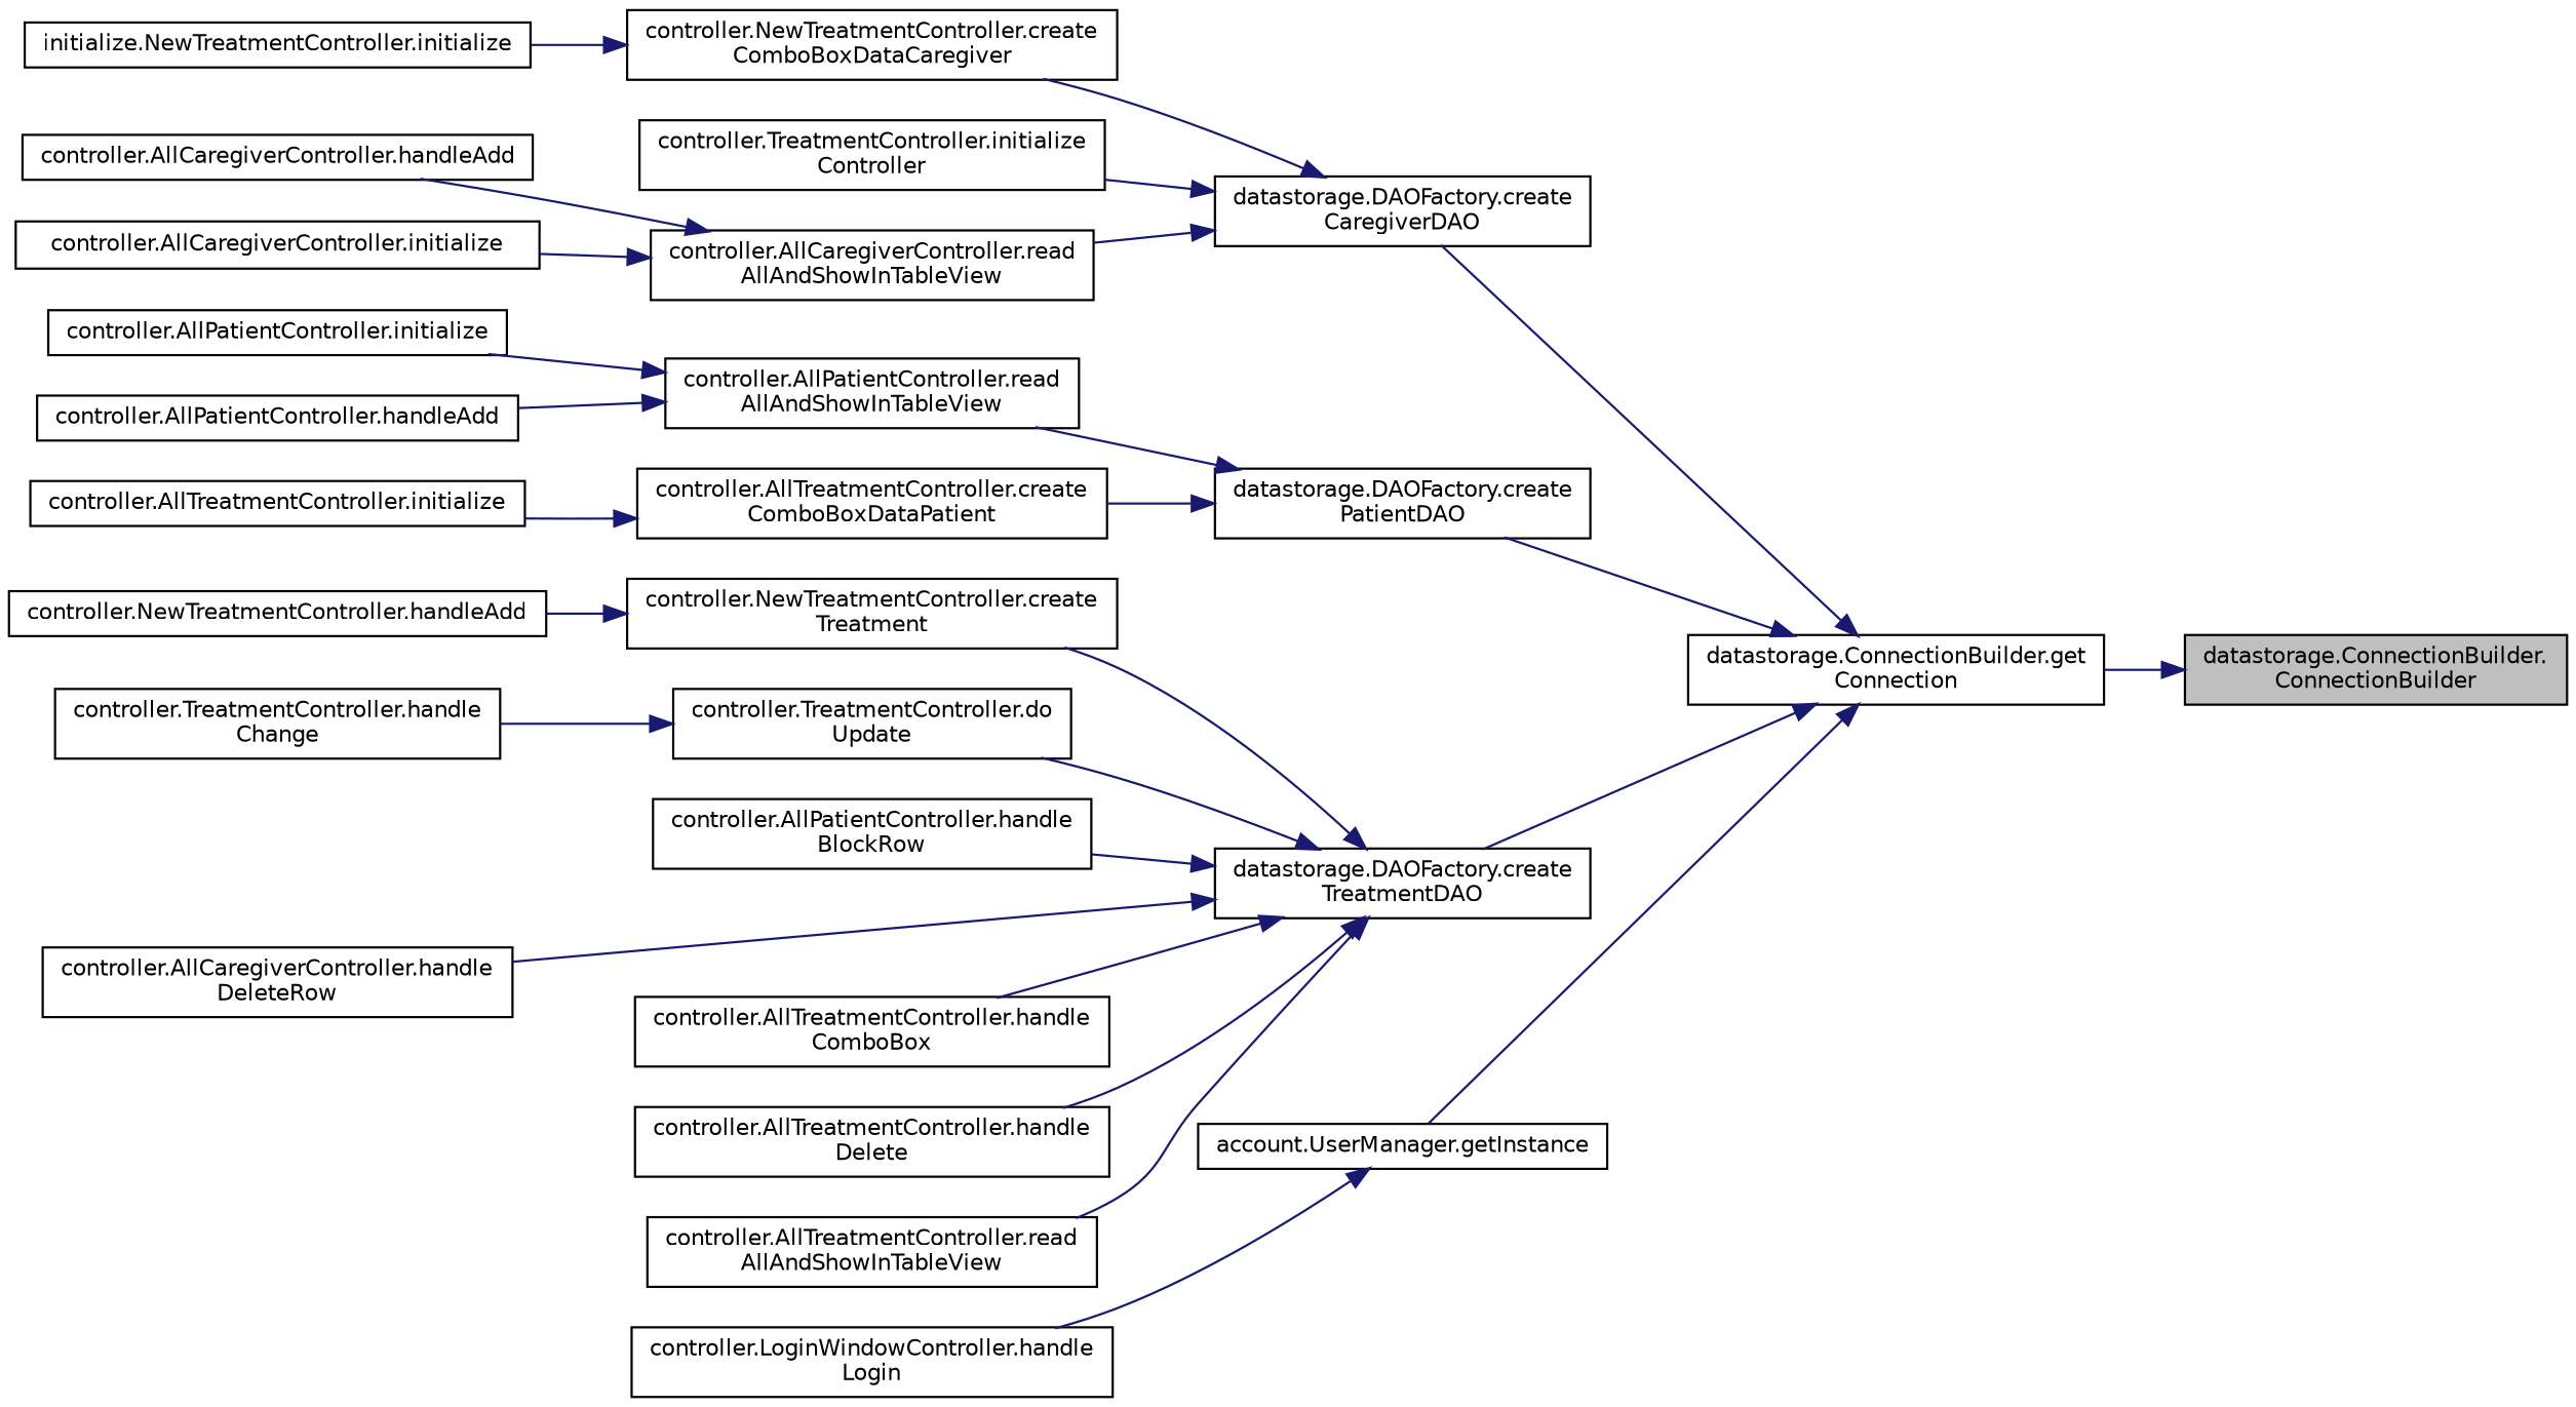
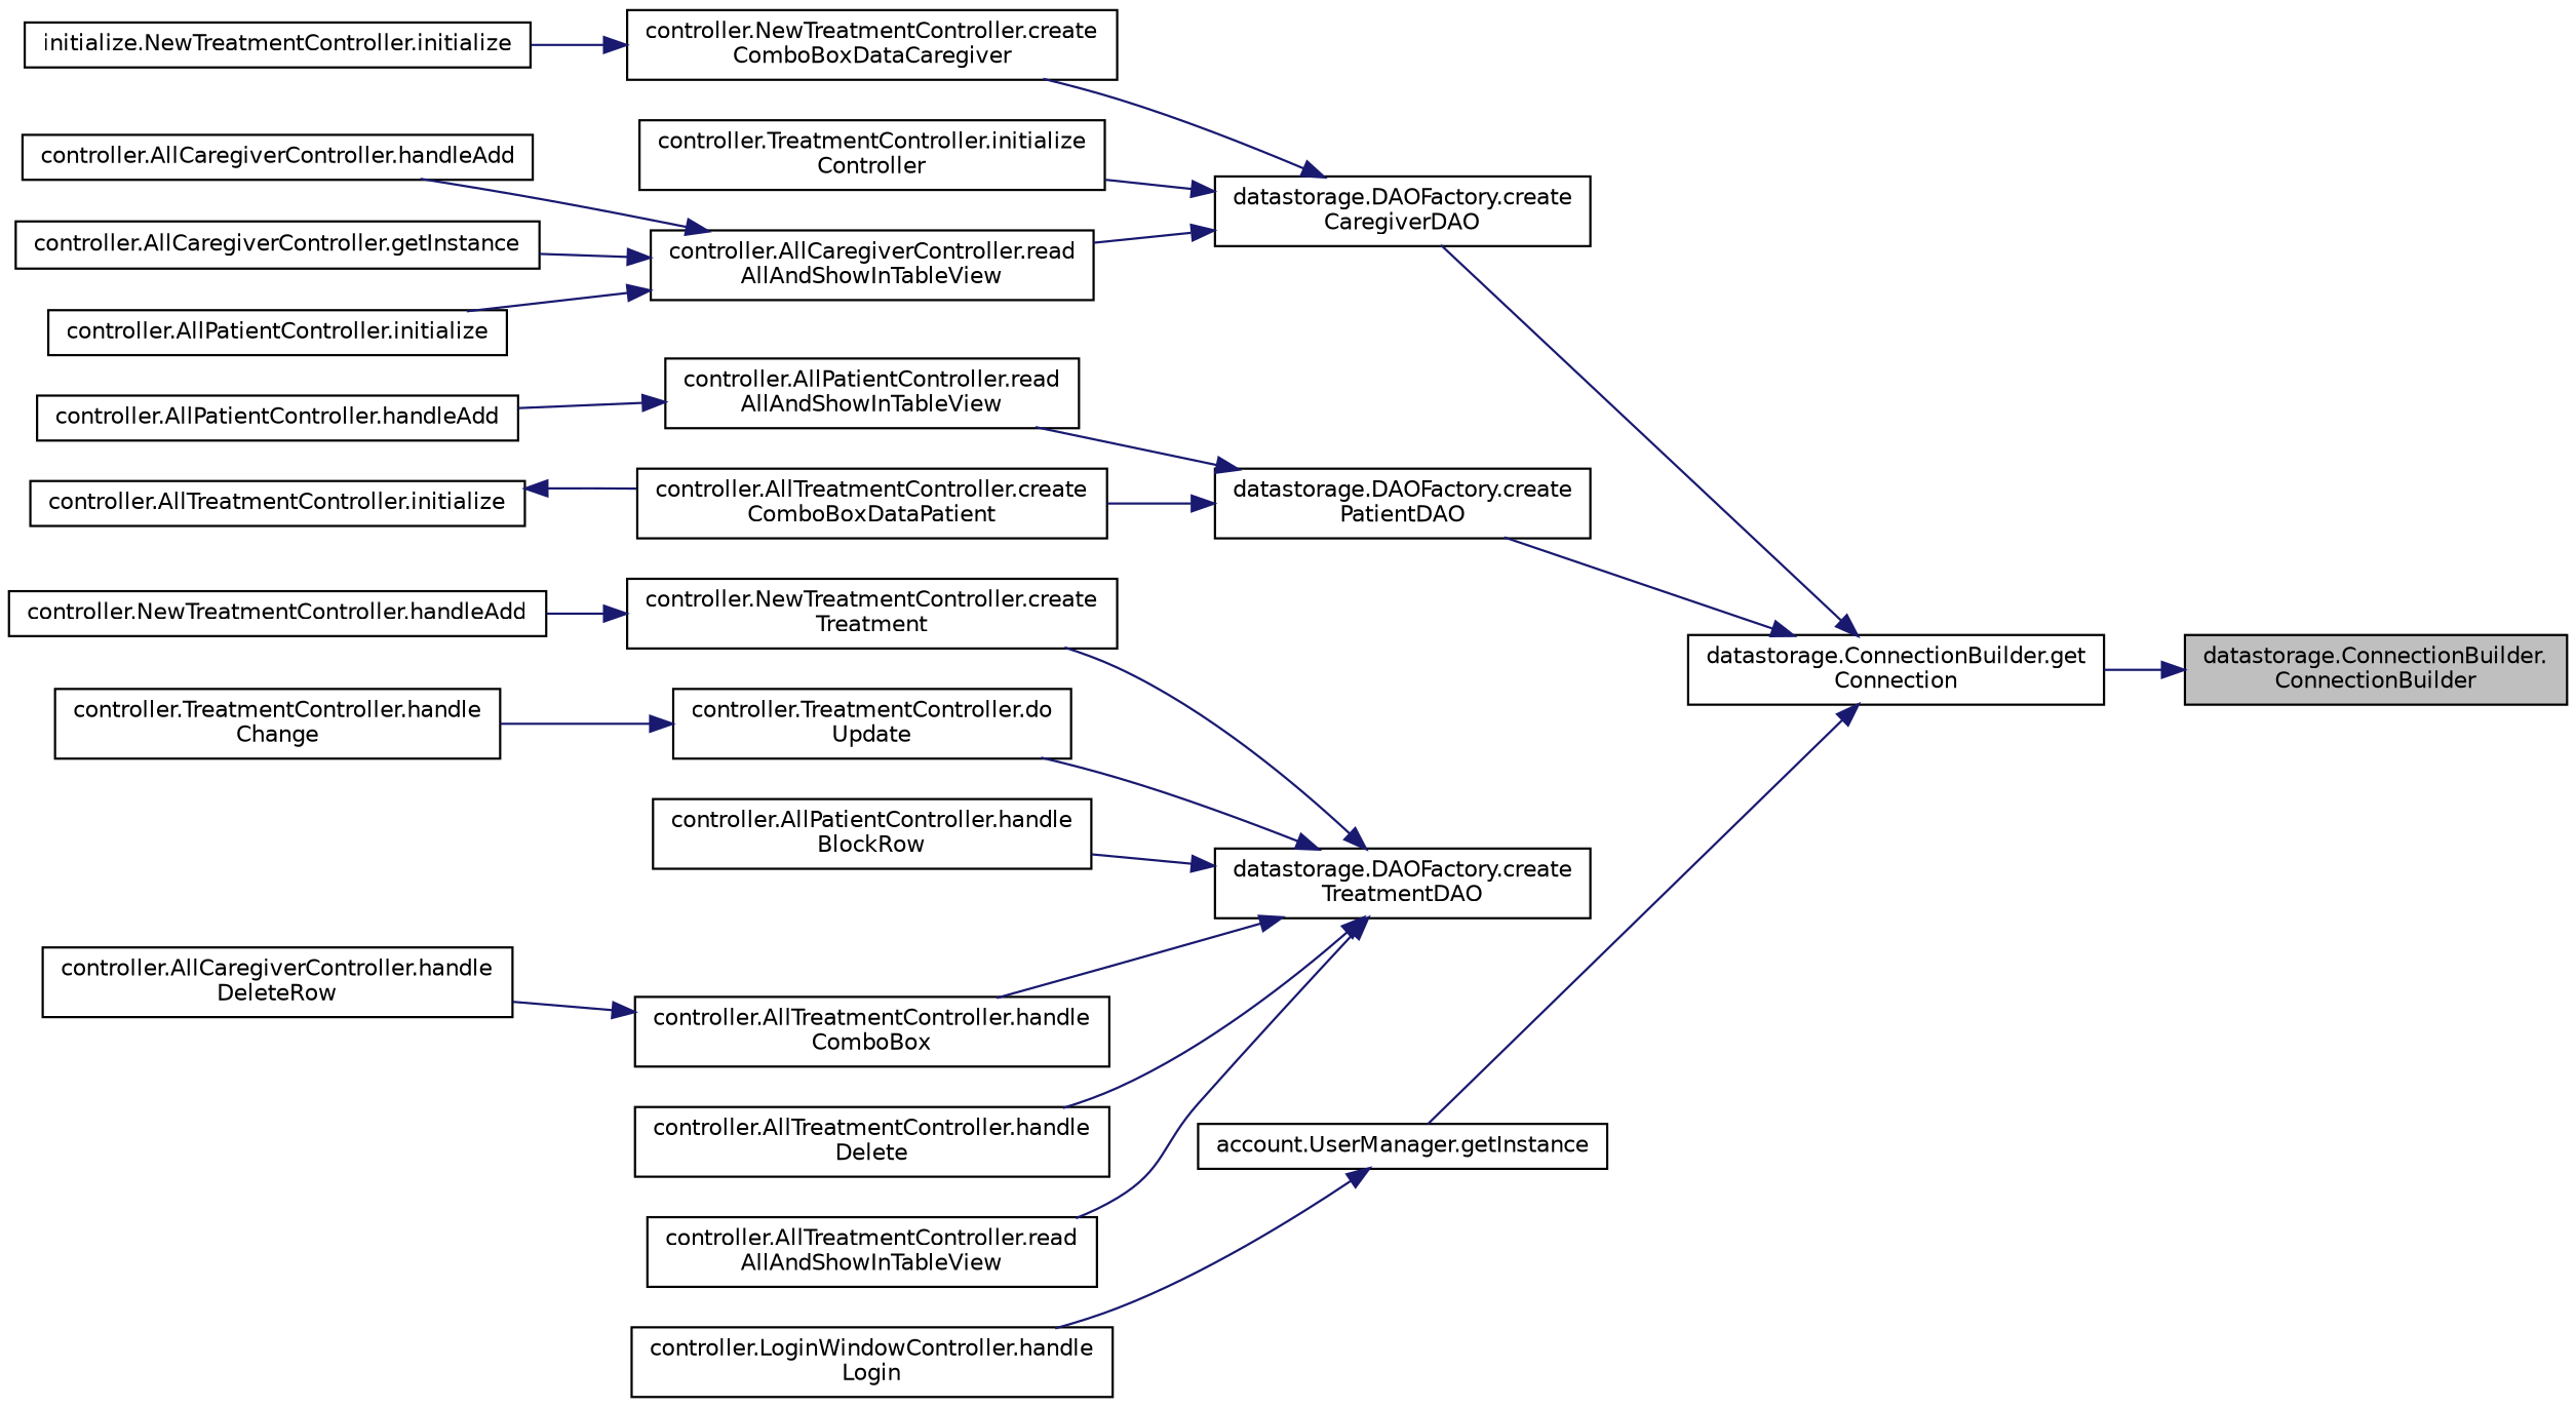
  digraph {
    rankdir=RL
    node [color=black fillcolor=white fontname=Helvetica fontsize=10 shape=record style=filled]
    edge [color=midnightblue dir=back fontname=Helvetica fontsize=10 labelfontname=Helvetica labelfontsize=10 style=solid]
    n1 [fillcolor=grey75 fontcolor=black height=0.2 label="datastorage.ConnectionBuilder.\lConnectionBuilder" width=0.4]
    n2 [height=0.2 label="datastorage.ConnectionBuilder.get\lConnection" width=0.4]
    n3 [height=0.2 label="datastorage.DAOFactory.create\lCaregiverDAO" width=0.4]
    n4 [height=0.2 label="datastorage.DAOFactory.create\lPatientDAO" width=0.4]
    n5 [height=0.2 label="datastorage.DAOFactory.create\lTreatmentDAO" width=0.4]
    n6 [height=0.2 label="account.UserManager.getInstance" width=0.4]
    n7 [height=0.2 label="controller.NewTreatmentController.create\lComboBoxDataCaregiver" width=0.4]
    n8 [height=0.2 label="controller.TreatmentController.initialize\lController" width=0.4]
    n9 [height=0.2 label="controller.AllCaregiverController.read\lAllAndShowInTableView" width=0.4]
    n10 [height=0.2 label="controller.AllTreatmentController.create\lComboBoxDataPatient" width=0.4]
    n11 [height=0.2 label="controller.AllPatientController.read\lAllAndShowInTableView" width=0.4]
    n12 [height=0.2 label="controller.NewTreatmentController.create\lTreatment" width=0.4]
    n13 [height=0.2 label="controller.TreatmentController.do\lUpdate" width=0.4]
    n14 [height=0.2 label="controller.AllPatientController.handle\lBlockRow" width=0.4]
    n15 [height=0.2 label="controller.AllTreatmentController.handle\lComboBox" width=0.4]
    n16 [height=0.2 label="controller.AllTreatmentController.handle\lDelete" width=0.4]
    n17 [height=0.2 label="controller.AllCaregiverController.handle\lDeleteRow" width=0.4]
    n18 [height=0.2 label="controller.AllTreatmentController.read\lAllAndShowInTableView" width=0.4]
    n19 [height=0.2 label="controller.LoginWindowController.handle\lLogin" width=0.4]
    n20 [height=0.2 label="initialize.NewTreatmentController.initialize" width=0.4]
    n21 [height=0.2 label="controller.AllCaregiverController.handleAdd" width=0.4]
-   n22 [height=0.2 label="controller.AllCaregiverController.initialize" width=0.4]
+   n22 [height=0.2 label="controller.AllCaregiverController.getInstance" width=0.4]
    n23 [height=0.2 label="controller.AllTreatmentController.initialize" width=0.4]
    n24 [height=0.2 label="controller.AllPatientController.handleAdd" width=0.4]
    n25 [height=0.2 label="controller.AllPatientController.initialize" width=0.4]
    n26 [height=0.2 label="controller.NewTreatmentController.handleAdd" width=0.4]
    n27 [height=0.2 label="controller.TreatmentController.handle\lChange" width=0.4]
    n1 -> n2
    n2 -> n3
    n2 -> n4
-   n2 -> n5
    n2 -> n6
    n3 -> n7
    n3 -> n8
    n3 -> n9
    n4 -> n10
    n4 -> n11
    n5 -> n12
    n5 -> n13
    n5 -> n14
    n5 -> n15
    n5 -> n16
-   n5 -> n17
+   n15 -> n17
    n5 -> n18
    n6 -> n19
    n7 -> n20
    n9 -> n21
    n9 -> n22
-   n10 -> n23
+   n23 -> n10
    n11 -> n24
-   n11 -> n25
+   n9 -> n25
    n12 -> n26
    n13 -> n27
  }
